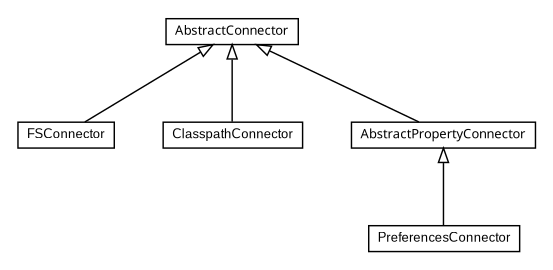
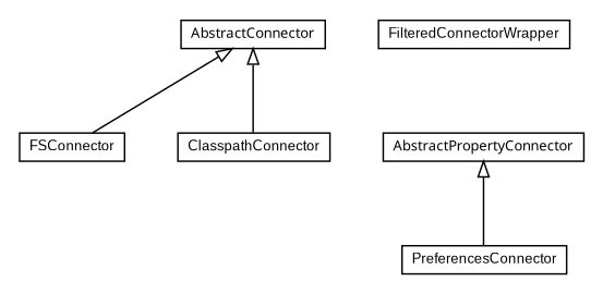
  digraph {
    node [fontcolor=black fontname=arial fontsize=9.0 shape=plaintext]
    edge [arrowtail=empty dir=back fontname=arial fontsize=10 headport=p labelfontname=arial labelfontsize=10 tailport=p]
    n1 [label=<<table border="0" cellborder="1" cellspacing="0" cellpadding="2" port="p" href="./PreferencesConnector.html"> 		<tr><td><table border="0" cellspacing="0" cellpadding="1"> 			<tr><td> PreferencesConnector </td></tr> 		</table></td></tr> 		</table>>]
    n2 [label=<<table border="0" cellborder="1" cellspacing="0" cellpadding="2" port="p" href="./FSConnector.html"> 		<tr><td><table border="0" cellspacing="0" cellpadding="1"> 			<tr><td> FSConnector </td></tr> 		</table></td></tr> 		</table>>]
+   n3 [label=<<table border="0" cellborder="1" cellspacing="0" cellpadding="2" port="p" href="./FilteredConnectorWrapper.html"> 		<tr><td><table border="0" cellspacing="0" cellpadding="1"> 			<tr><td> FilteredConnectorWrapper </td></tr> 		</table></td></tr> 		</table>>]
    n4 [label=<<table border="0" cellborder="1" cellspacing="0" cellpadding="2" port="p" href="./ClasspathConnector.html"> 		<tr><td><table border="0" cellspacing="0" cellpadding="1"> 			<tr><td> ClasspathConnector </td></tr> 		</table></td></tr> 		</table>>]
    n5 [label=<<table border="0" cellborder="1" cellspacing="0" cellpadding="2" port="p" href="./AbstractPropertyConnector.html"> 		<tr><td><table border="0" cellspacing="0" cellpadding="1"> 			<tr><td><font face="ariali"> AbstractPropertyConnector </font></td></tr> 		</table></td></tr> 		</table>>]
    n6 [label=<<table border="0" cellborder="1" cellspacing="0" cellpadding="2" port="p" href="./AbstractConnector.html"> 		<tr><td><table border="0" cellspacing="0" cellpadding="1"> 			<tr><td><font face="ariali"> AbstractConnector </font></td></tr> 		</table></td></tr> 		</table>>]
    n5 -> n1
    n6 -> n2
    n6 -> n4
-   n6 -> n5
  }
